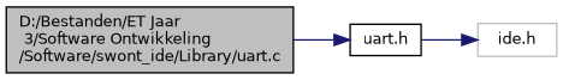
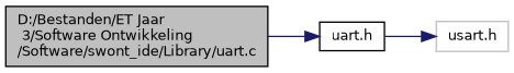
  digraph {
    rankdir=LR
    node [color=black fillcolor=white fontname=Helvetica fontsize=10 shape=record style=filled]
    edge [color=midnightblue fontname=Helvetica fontsize=10 labelfontname=Helvetica labelfontsize=10 style=solid]
    n1 [fillcolor=grey75 fontcolor=black height=0.2 label="D:/Bestanden/ET Jaar\l 3/Software Ontwikkeling\l/Software/swont_ide/Library/uart.c" width=0.4]
    n2 [height=0.2 label="uart.h" width=0.4]
-   n3 [color=grey75 height=0.2 label="ide.h" width=0.4]
+   n3 [color=grey75 height=0.2 label="usart.h" width=0.4]
    n1 -> n2
    n2 -> n3
  }
